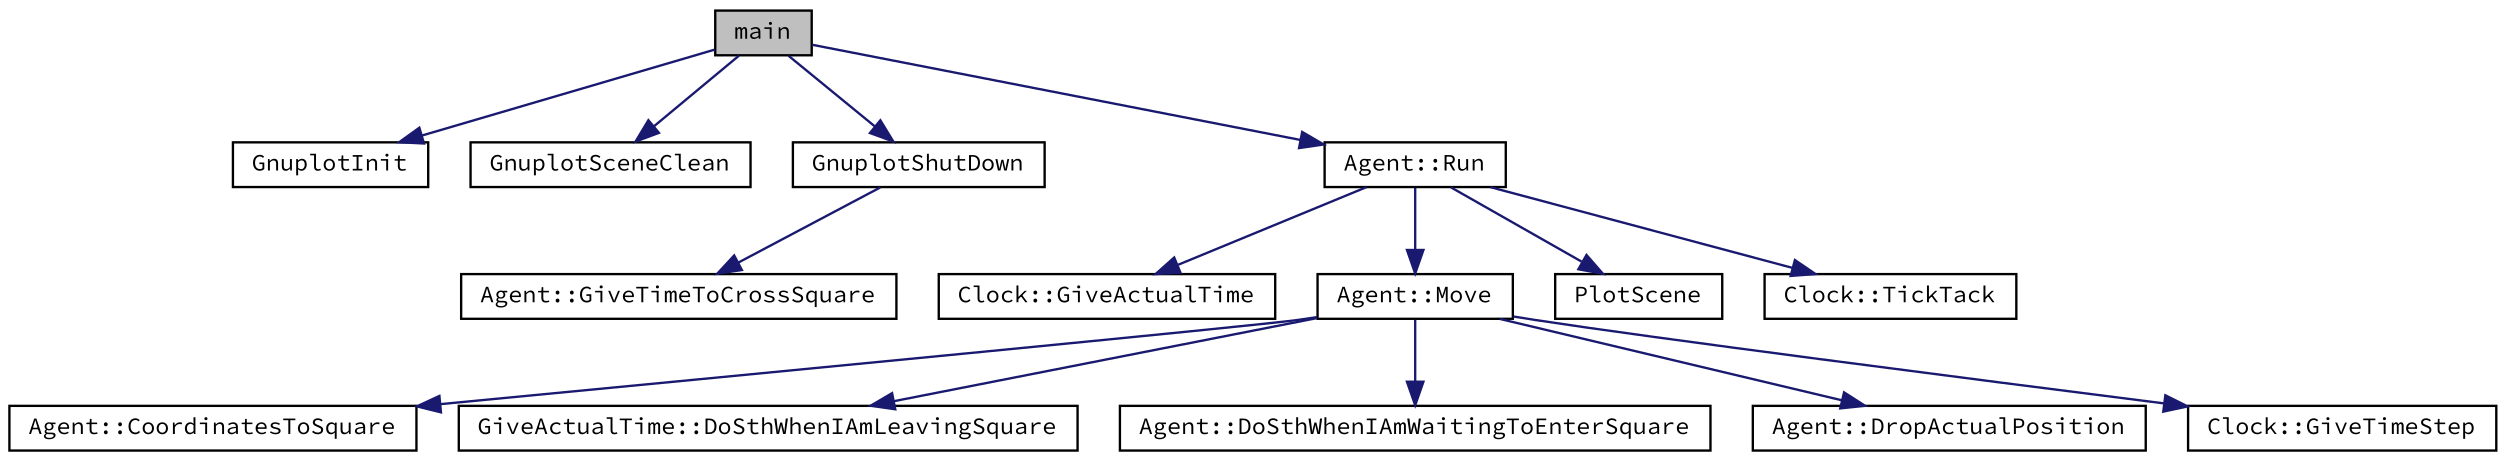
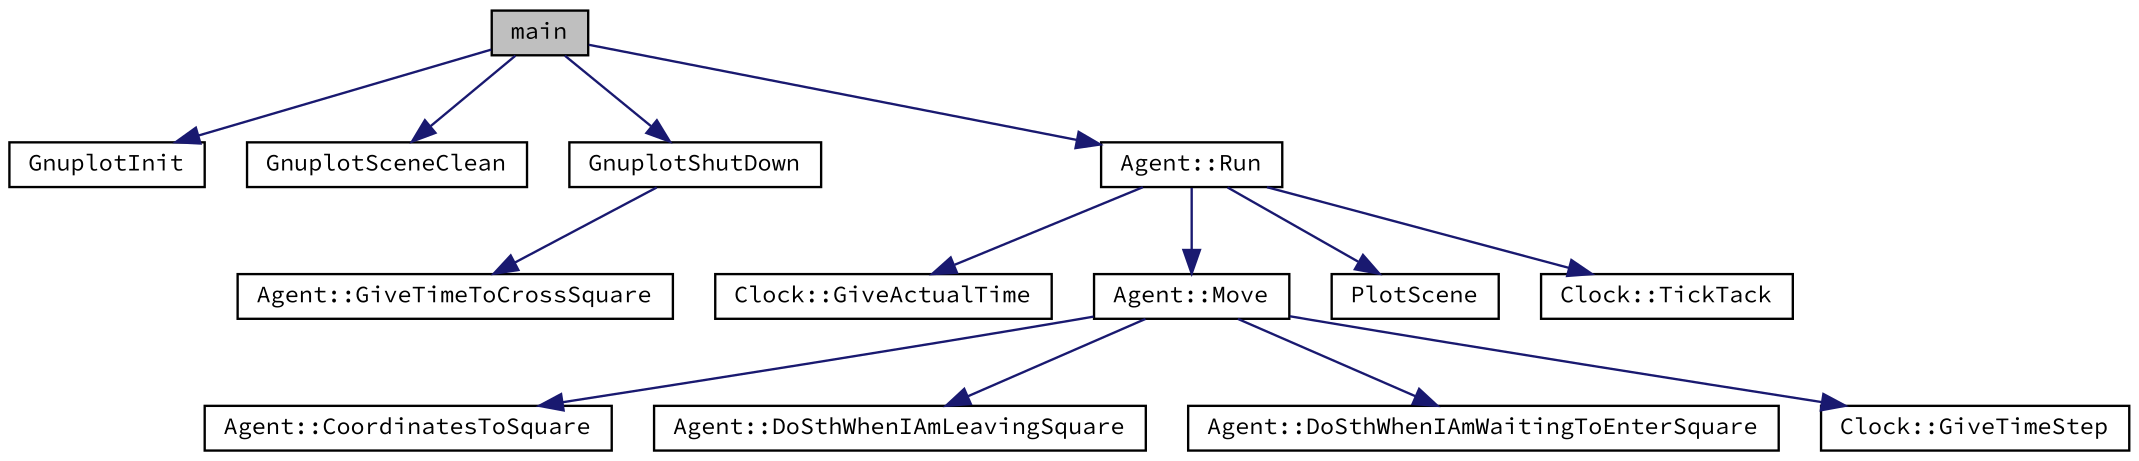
  digraph {
    fontname="Source Code Pro"
    rankdir=TB
    node [color=black fillcolor=white fontname="Source Code Pro" fontsize=10 shape=record style=filled]
    edge [color=midnightblue fontname="Source Code Pro" fontsize=10 labelfontname=FreeSans labelfontsize=10 style=solid]
    n1 [fillcolor=grey75 fontcolor=black height=0.2 label=main width=0.4]
    n2 [height=0.2 label=GnuplotInit width=0.4]
    n3 [height=0.2 label=GnuplotSceneClean width=0.4]
    n4 [height=0.2 label=GnuplotShutDown width=0.4]
    n5 [height=0.2 label="Agent::Run" width=0.4]
    n6 [height=0.2 label="Agent::GiveTimeToCrossSquare" width=0.4]
    n7 [height=0.2 label="Clock::GiveActualTime" width=0.4]
    n8 [height=0.2 label="Agent::Move" width=0.4]
    n9 [height=0.2 label=PlotScene width=0.4]
    n10 [height=0.2 label="Clock::TickTack" width=0.4]
    n11 [height=0.2 label="Agent::CoordinatesToSquare" width=0.4]
-   n12 [height=0.2 label="GiveActualTime::DoSthWhenIAmLeavingSquare" width=0.4]
+   n12 [height=0.2 label="Agent::DoSthWhenIAmLeavingSquare" width=0.4]
    n13 [height=0.2 label="Agent::DoSthWhenIAmWaitingToEnterSquare" width=0.4]
-   n14 [height=0.2 label="Agent::DropActualPosition" width=0.4]
    n15 [height=0.2 label="Clock::GiveTimeStep" width=0.4]
    n1 -> n2
    n1 -> n3
    n1 -> n4
    n1 -> n5
    n4 -> n6
    n5 -> n7
    n5 -> n8
    n5 -> n9
    n5 -> n10
    n8 -> n11
    n8 -> n12
    n8 -> n13
-   n8 -> n14
    n8 -> n15
  }
